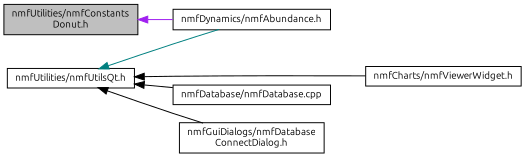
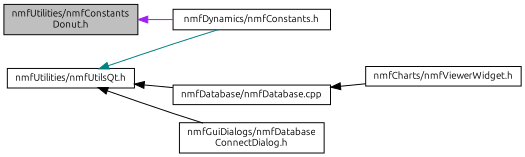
  digraph {
    fontname=Ubuntu
    rankdir=LR
    node [color=black fillcolor=white fontname=Ubuntu fontsize=10 shape=record style=filled]
    edge [color=black dir=back fontname=Ubuntu fontsize=10 labelfontname=Helvetica labelfontsize=10 style=solid]
    n1 [fillcolor=grey75 fontcolor=black height=0.2 label="nmfUtilities/nmfConstants\lDonut.h" width=0.4]
-   n2 [height=0.2 label="nmfDynamics/nmfAbundance.h" width=0.4]
+   n2 [height=0.2 label="nmfDynamics/nmfConstants.h" width=0.4]
    n3 [height=0.2 label="nmfUtilities/nmfUtilsQt.h" width=0.4]
    n4 [height=0.2 label="nmfCharts/nmfViewerWidget.h" width=0.4]
    n5 [height=0.2 label="nmfDatabase/nmfDatabase.cpp" width=0.4]
    n6 [height=0.2 label="nmfGuiDialogs/nmfDatabase\lConnectDialog.h" width=0.4]
    n1 -> n2 [color=purple]
    n3 -> n2 [color=teal]
-   n3 -> n4
+   n5 -> n4
    n3 -> n5
    n3 -> n6
  }
